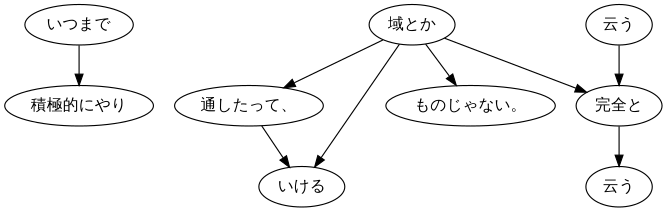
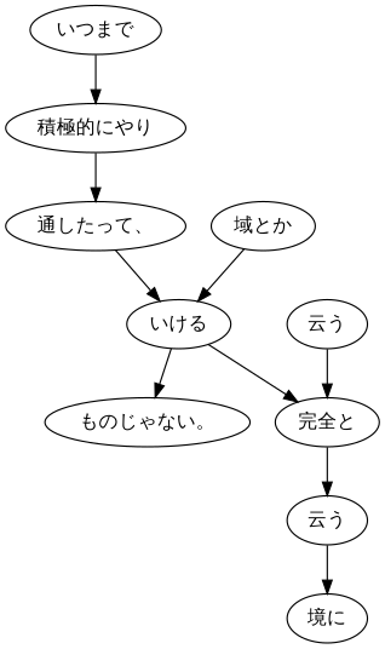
  digraph {
    n1 [label="いつまで"]
    n2 [label="積極的にやり"]
    n3 [label="通したって、"]
    n4 [label="いける"]
    n5 [label="ものじゃない。"]
    n6 [label="云う"]
    n7 [label="完全と"]
    n8 [label="云う"]
    n9 [label="域とか"]
+   n10 [label="境に"]
    n1 -> n2
-   n9 -> n3
+   n2 -> n3
    n3 -> n4
-   n9 -> n5
+   n4 -> n5
    n6 -> n7
    n7 -> n8
+   n8 -> n10
    n9 -> n4
-   n9 -> n7
+   n4 -> n7
  }
